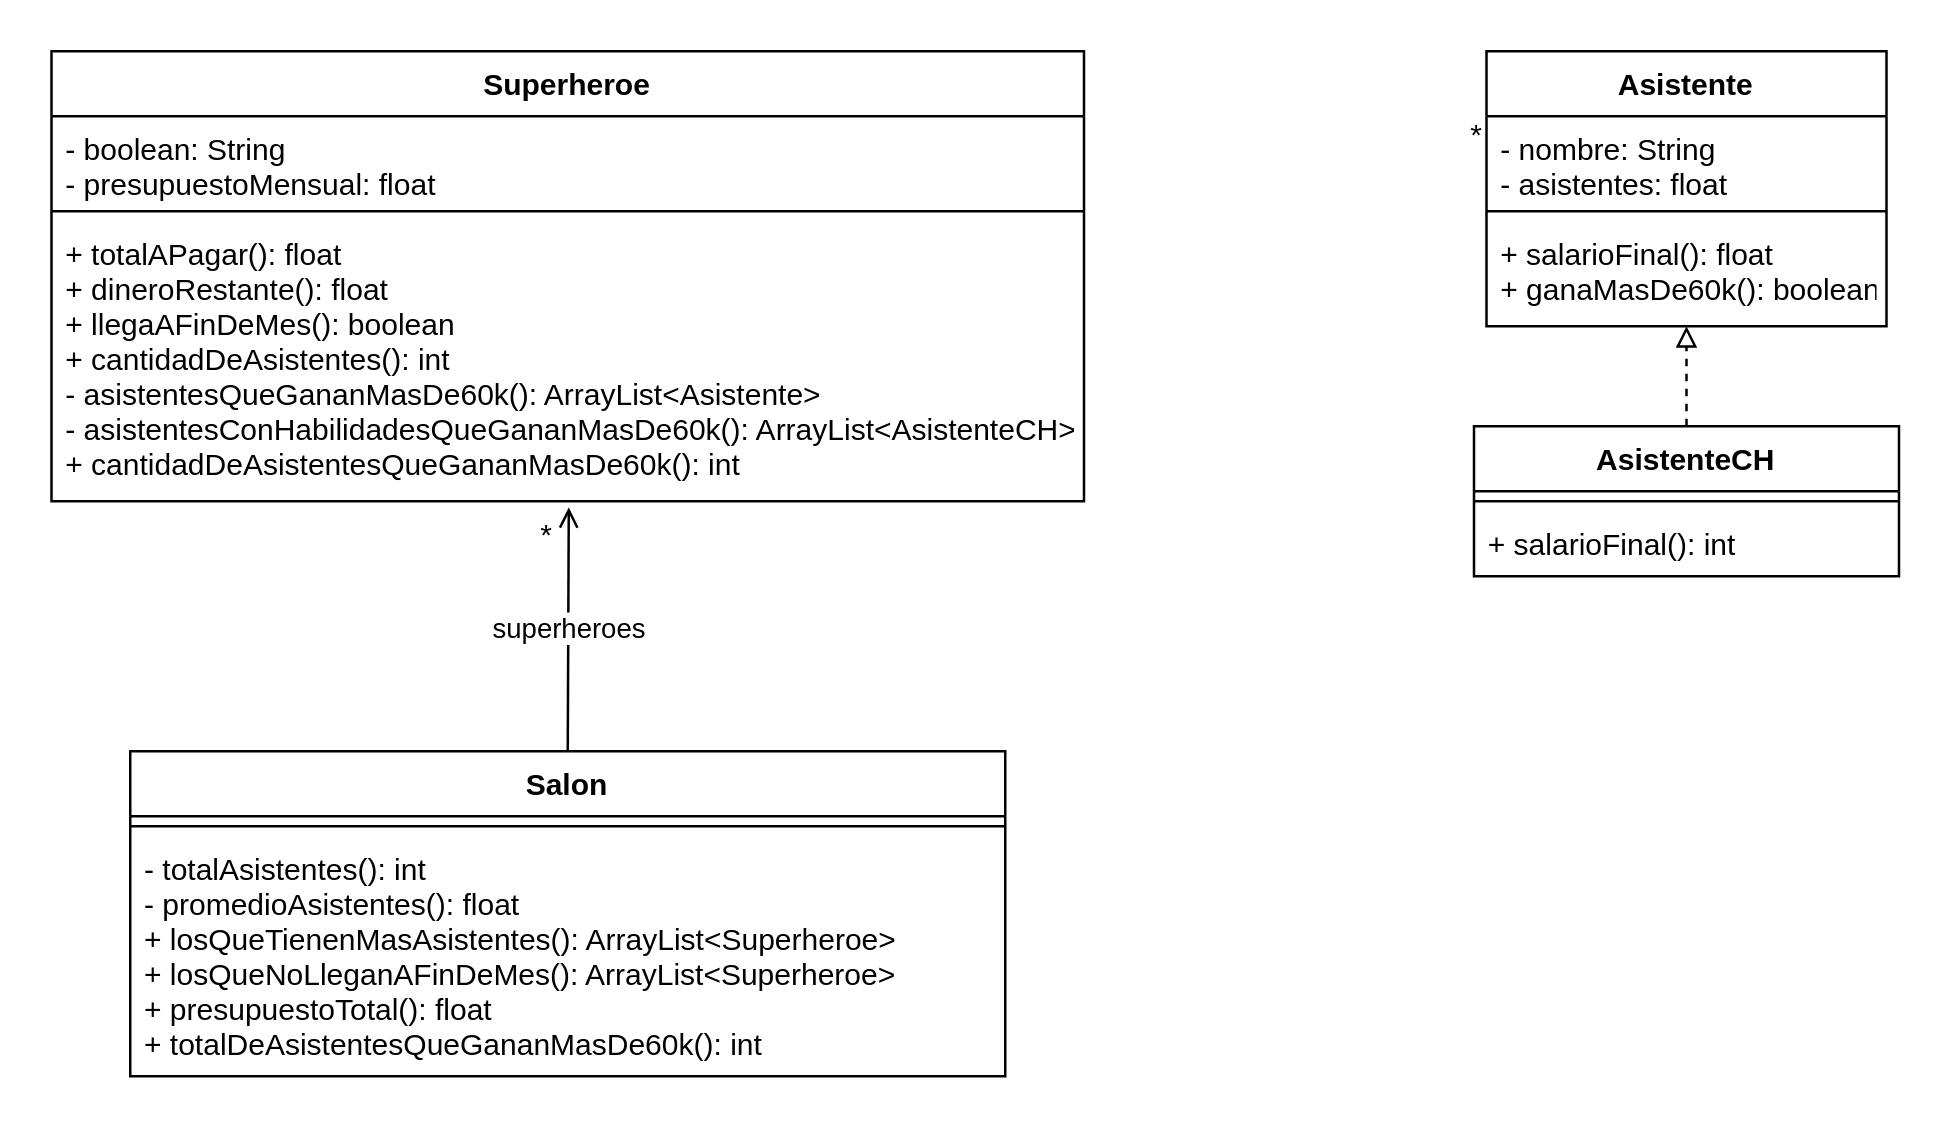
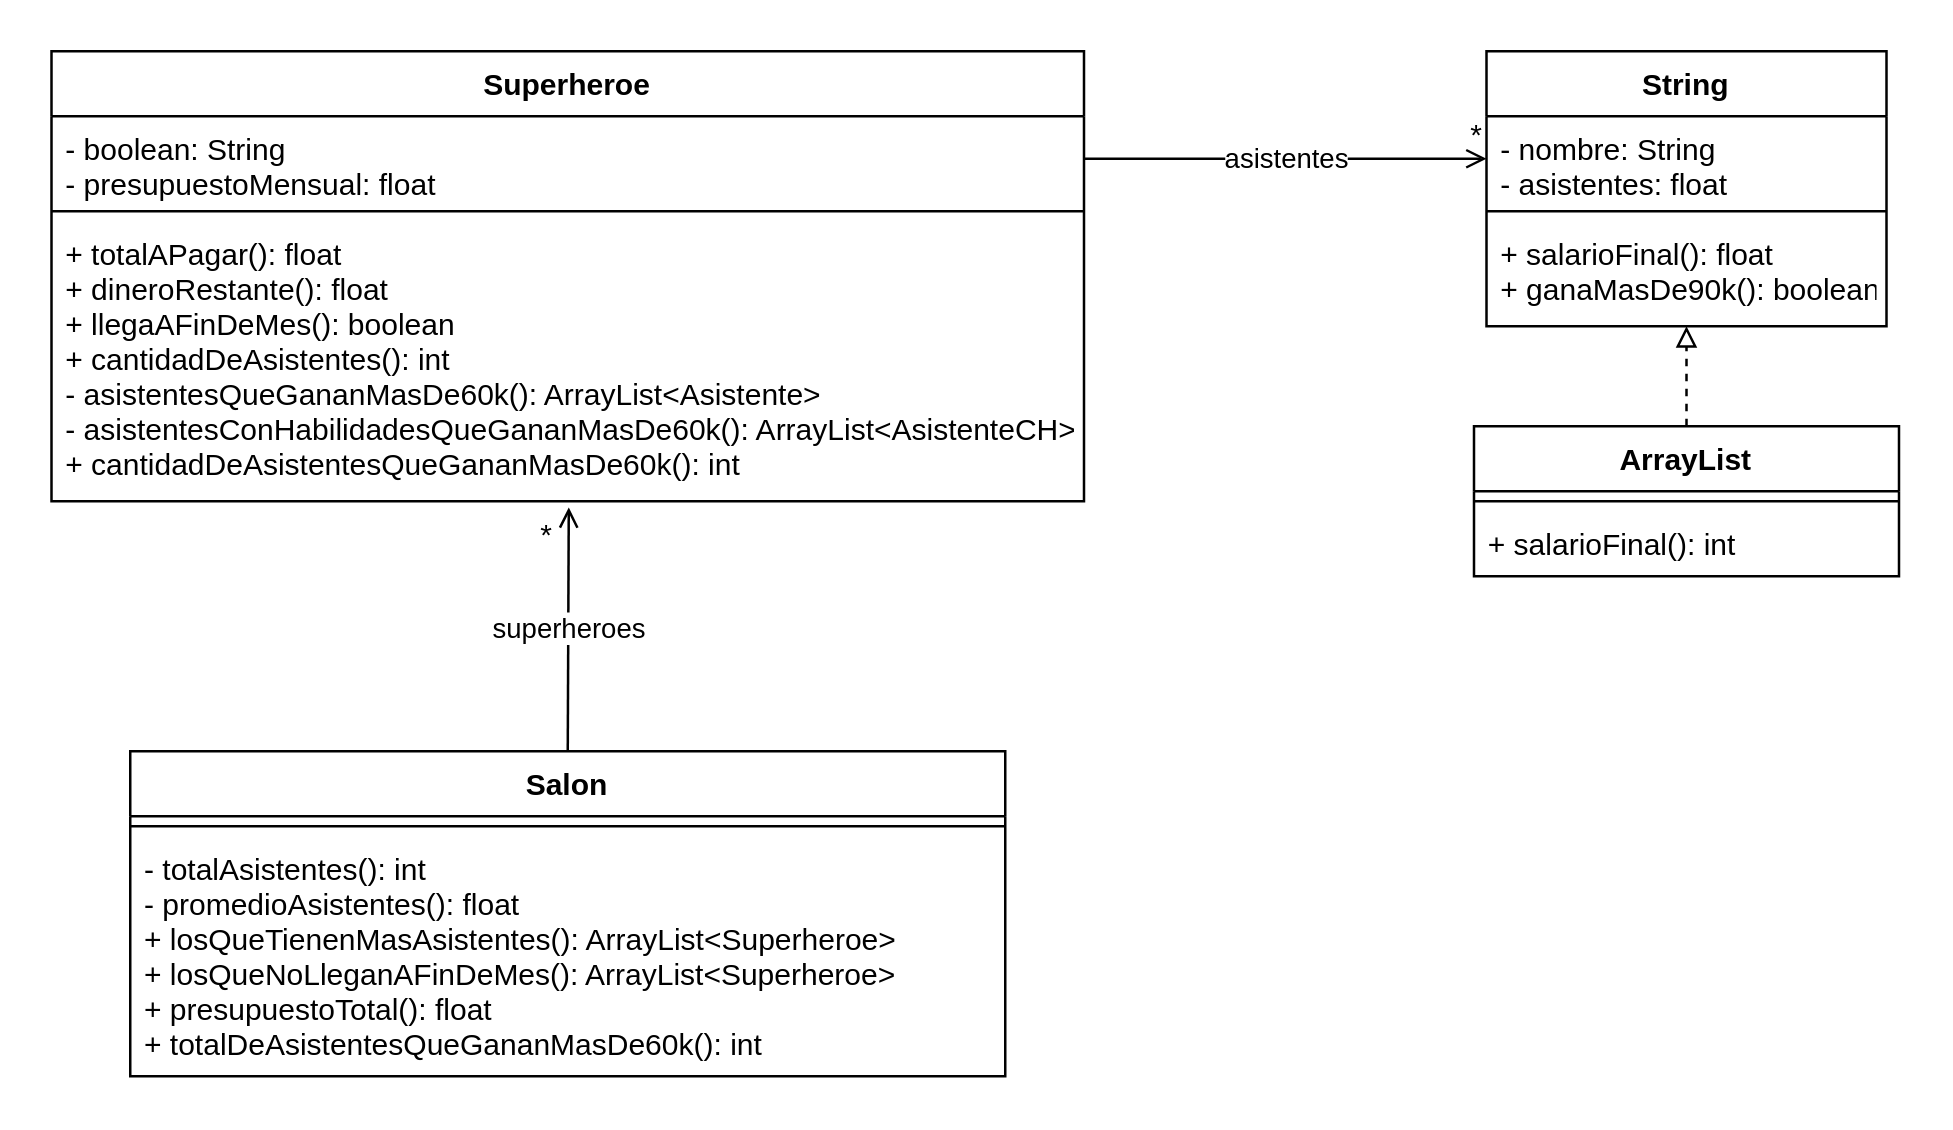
  <mxCell id="0" />
  <mxCell id="1" parent="0" />
  <mxCell id="2" value="Superheroe" style="swimlane;fontStyle=1;align=center;verticalAlign=top;childLayout=stackLayout;horizontal=1;startSize=26;horizontalStack=0;resizeParent=1;resizeParentMax=0;resizeLast=0;collapsible=1;marginBottom=0;" parent="1" vertex="1"><mxGeometry x="20" y="20" width="413" height="180" as="geometry" /></mxCell>
  <mxCell id="3" value="- boolean: String&#10;- presupuestoMensual: float" style="text;strokeColor=none;fillColor=none;align=left;verticalAlign=top;spacingLeft=4;spacingRight=4;overflow=hidden;rotatable=0;points=[[0,0.5],[1,0.5]];portConstraint=eastwest;" parent="2" vertex="1"><mxGeometry y="26" width="413" height="34" as="geometry" /></mxCell>
  <mxCell id="4" value="" style="line;strokeWidth=1;fillColor=none;align=left;verticalAlign=middle;spacingTop=-1;spacingLeft=3;spacingRight=3;rotatable=0;labelPosition=right;points=[];portConstraint=eastwest;" parent="2" vertex="1"><mxGeometry y="60" width="413" height="8" as="geometry" /></mxCell>
  <mxCell id="5" value="+ totalAPagar(): float&#10;+ dineroRestante(): float&#10;+ llegaAFinDeMes(): boolean&#10;+ cantidadDeAsistentes(): int&#10;- asistentesQueGananMasDe60k(): ArrayList&lt;Asistente&gt;&#10;- asistentesConHabilidadesQueGananMasDe60k(): ArrayList&lt;AsistenteCH&gt;&#10;+ cantidadDeAsistentesQueGananMasDe60k(): int" style="text;strokeColor=none;fillColor=none;align=left;verticalAlign=top;spacingLeft=4;spacingRight=4;overflow=hidden;rotatable=0;points=[[0,0.5],[1,0.5]];portConstraint=eastwest;" parent="2" vertex="1"><mxGeometry y="68" width="413" height="112" as="geometry" /></mxCell>
- <mxCell id="6" value="Asistente" style="swimlane;fontStyle=1;align=center;verticalAlign=top;childLayout=stackLayout;horizontal=1;startSize=26;horizontalStack=0;resizeParent=1;resizeParentMax=0;resizeLast=0;collapsible=1;marginBottom=0;" parent="1" vertex="1"><mxGeometry x="594" y="20" width="160" height="110" as="geometry" /></mxCell>
+ <mxCell id="6" value="String" style="swimlane;fontStyle=1;align=center;verticalAlign=top;childLayout=stackLayout;horizontal=1;startSize=26;horizontalStack=0;resizeParent=1;resizeParentMax=0;resizeLast=0;collapsible=1;marginBottom=0;" parent="1" vertex="1"><mxGeometry x="594" y="20" width="160" height="110" as="geometry" /></mxCell>
  <mxCell id="7" value="- nombre: String&#10;- asistentes: float" style="text;strokeColor=none;fillColor=none;align=left;verticalAlign=top;spacingLeft=4;spacingRight=4;overflow=hidden;rotatable=0;points=[[0,0.5],[1,0.5]];portConstraint=eastwest;" parent="6" vertex="1"><mxGeometry y="26" width="160" height="34" as="geometry" /></mxCell>
  <mxCell id="8" value="" style="line;strokeWidth=1;fillColor=none;align=left;verticalAlign=middle;spacingTop=-1;spacingLeft=3;spacingRight=3;rotatable=0;labelPosition=right;points=[];portConstraint=eastwest;" parent="6" vertex="1"><mxGeometry y="60" width="160" height="8" as="geometry" /></mxCell>
- <mxCell id="9" value="+ salarioFinal(): float&#10;+ ganaMasDe60k(): boolean" style="text;strokeColor=none;fillColor=none;align=left;verticalAlign=top;spacingLeft=4;spacingRight=4;overflow=hidden;rotatable=0;points=[[0,0.5],[1,0.5]];portConstraint=eastwest;" parent="6" vertex="1"><mxGeometry y="68" width="160" height="42" as="geometry" /></mxCell>
+ <mxCell id="9" value="+ salarioFinal(): float&#10;+ ganaMasDe90k(): boolean" style="text;strokeColor=none;fillColor=none;align=left;verticalAlign=top;spacingLeft=4;spacingRight=4;overflow=hidden;rotatable=0;points=[[0,0.5],[1,0.5]];portConstraint=eastwest;" parent="6" vertex="1"><mxGeometry y="68" width="160" height="42" as="geometry" /></mxCell>
+ <mxCell id="10" value="asistentes" style="edgeStyle=none;rounded=0;orthogonalLoop=1;jettySize=auto;html=1;exitX=1;exitY=0.5;exitDx=0;exitDy=0;entryX=0;entryY=0.5;entryDx=0;entryDy=0;endArrow=open;endFill=0;startArrow=none;startFill=0;" parent="1" source="3" target="7" edge="1"><mxGeometry relative="1" as="geometry" /></mxCell>
  <mxCell id="11" value="*" style="text;strokeColor=none;fillColor=none;align=left;verticalAlign=top;spacingLeft=4;spacingRight=4;overflow=hidden;rotatable=0;points=[[0,0.5],[1,0.5]];portConstraint=eastwest;" parent="1" vertex="1"><mxGeometry x="582" y="40" width="10" height="26" as="geometry" /></mxCell>
  <mxCell id="12" style="edgeStyle=none;rounded=0;orthogonalLoop=1;jettySize=auto;html=1;exitX=0.5;exitY=0;exitDx=0;exitDy=0;startArrow=none;startFill=0;endArrow=block;endFill=0;dashed=1;" parent="1" source="13" target="9" edge="1"><mxGeometry relative="1" as="geometry" /></mxCell>
- <mxCell id="13" value="AsistenteCH" style="swimlane;fontStyle=1;align=center;verticalAlign=top;childLayout=stackLayout;horizontal=1;startSize=26;horizontalStack=0;resizeParent=1;resizeParentMax=0;resizeLast=0;collapsible=1;marginBottom=0;" parent="1" vertex="1"><mxGeometry x="589" y="170" width="170" height="60" as="geometry" /></mxCell>
+ <mxCell id="13" value="ArrayList" style="swimlane;fontStyle=1;align=center;verticalAlign=top;childLayout=stackLayout;horizontal=1;startSize=26;horizontalStack=0;resizeParent=1;resizeParentMax=0;resizeLast=0;collapsible=1;marginBottom=0;" parent="1" vertex="1"><mxGeometry x="589" y="170" width="170" height="60" as="geometry" /></mxCell>
  <mxCell id="14" value="" style="line;strokeWidth=1;fillColor=none;align=left;verticalAlign=middle;spacingTop=-1;spacingLeft=3;spacingRight=3;rotatable=0;labelPosition=right;points=[];portConstraint=eastwest;" parent="13" vertex="1"><mxGeometry y="26" width="170" height="8" as="geometry" /></mxCell>
  <mxCell id="15" value="+ salarioFinal(): int" style="text;strokeColor=none;fillColor=none;align=left;verticalAlign=top;spacingLeft=4;spacingRight=4;overflow=hidden;rotatable=0;points=[[0,0.5],[1,0.5]];portConstraint=eastwest;" parent="13" vertex="1"><mxGeometry y="34" width="170" height="26" as="geometry" /></mxCell>
  <mxCell id="16" value="Salon" style="swimlane;fontStyle=1;align=center;verticalAlign=top;childLayout=stackLayout;horizontal=1;startSize=26;horizontalStack=0;resizeParent=1;resizeParentMax=0;resizeLast=0;collapsible=1;marginBottom=0;" parent="1" vertex="1"><mxGeometry x="51.5" y="300" width="350" height="130" as="geometry" /></mxCell>
  <mxCell id="17" value="" style="line;strokeWidth=1;fillColor=none;align=left;verticalAlign=middle;spacingTop=-1;spacingLeft=3;spacingRight=3;rotatable=0;labelPosition=right;points=[];portConstraint=eastwest;" parent="16" vertex="1"><mxGeometry y="26" width="350" height="8" as="geometry" /></mxCell>
  <mxCell id="18" value="- totalAsistentes(): int&#10;- promedioAsistentes(): float&#10;+ losQueTienenMasAsistentes(): ArrayList&lt;Superheroe&gt;&#10;+ losQueNoLleganAFinDeMes(): ArrayList&lt;Superheroe&gt;&#10;+ presupuestoTotal(): float&#10;+ totalDeAsistentesQueGananMasDe60k(): int" style="text;strokeColor=none;fillColor=none;align=left;verticalAlign=top;spacingLeft=4;spacingRight=4;overflow=hidden;rotatable=0;points=[[0,0.5],[1,0.5]];portConstraint=eastwest;" parent="16" vertex="1"><mxGeometry y="34" width="350" height="96" as="geometry" /></mxCell>
  <mxCell id="19" value="superheroes" style="edgeStyle=none;rounded=0;orthogonalLoop=1;jettySize=auto;html=1;exitX=0.5;exitY=0;exitDx=0;exitDy=0;entryX=0.501;entryY=1.022;entryDx=0;entryDy=0;endArrow=open;endFill=0;startArrow=none;startFill=0;entryPerimeter=0;" parent="1" source="16" target="5" edge="1"><mxGeometry relative="1" as="geometry"><mxPoint x="230" y="63" as="sourcePoint" /><mxPoint x="284" y="200" as="targetPoint" /></mxGeometry></mxCell>
  <mxCell id="20" value="*" style="text;strokeColor=none;fillColor=none;align=left;verticalAlign=top;spacingLeft=4;spacingRight=4;overflow=hidden;rotatable=0;points=[[0,0.5],[1,0.5]];portConstraint=eastwest;" parent="1" vertex="1"><mxGeometry x="210" y="200" width="10" height="26" as="geometry" /></mxCell>
